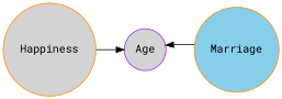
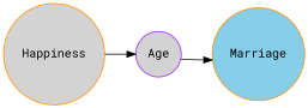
  digraph {
    fontname="Roboto Mono"
    rankdir=LR
    node [color=darkorange fillcolor=lightgrey fontname="Roboto Mono" shape=circle style=filled]
    edge [fontname="Roboto Mono"]
    Age [color=purple]
    Marriage [fillcolor=skyblue]
    Happiness
-   Marriage -> Age
+   Age -> Marriage
    Happiness -> Age
  }
